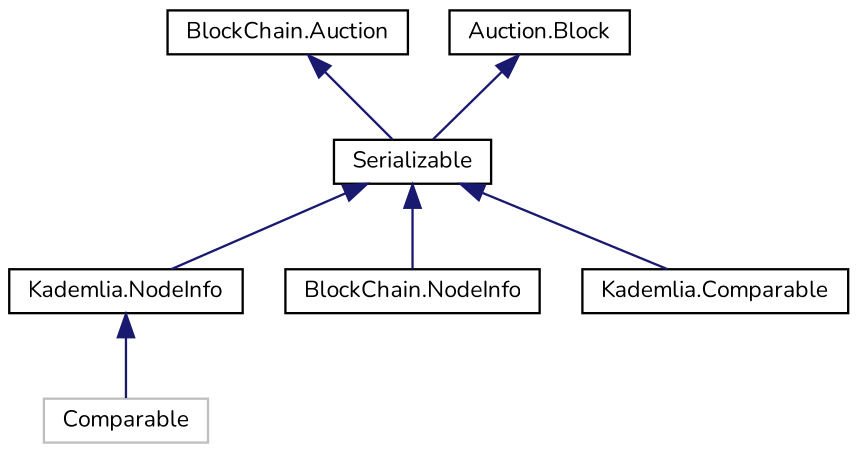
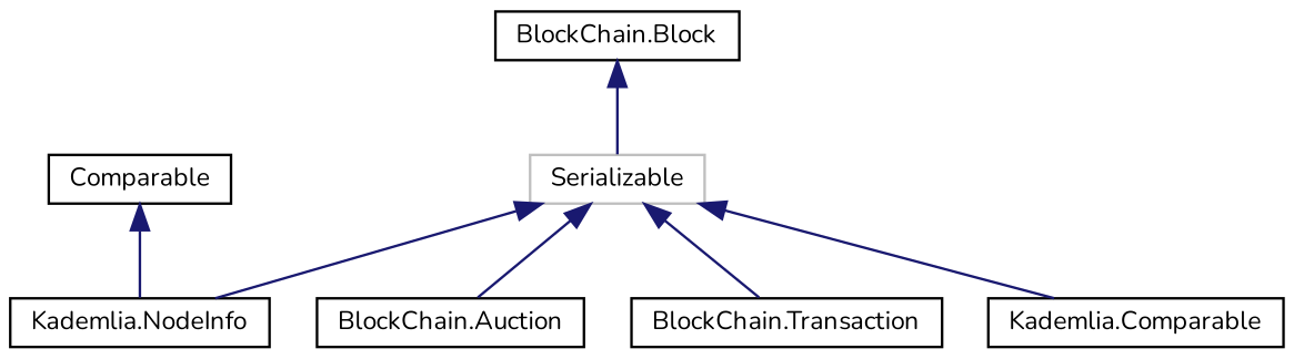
  digraph {
    fontname=Nunito
    rankdir=TB
    node [color=black fillcolor=white fontname=Nunito fontsize=10 shape=record style=filled]
    edge [color=midnightblue dir=back fontname=Nunito fontsize=10 labelfontname=Helvetica labelfontsize=10 style=solid]
-   n1 [color=grey75 height=0.2 label=Comparable width=0.4]
+   n1 [height=0.2 label=Comparable width=0.4]
    n2 [height=0.2 label="Kademlia.NodeInfo" width=0.4]
-   n3 [height=0.2 label=Serializable width=0.4]
+   n3 [color=grey75 height=0.2 label=Serializable width=0.4]
    n4 [height=0.2 label="BlockChain.Auction" width=0.4]
-   n5 [height=0.2 label="BlockChain.NodeInfo" width=0.4]
+   n5 [height=0.2 label="BlockChain.Transaction" width=0.4]
    n6 [height=0.2 label="Kademlia.Comparable" width=0.4]
-   n7 [height=0.2 label="Auction.Block" width=0.4]
-   n2 -> n1
+   n7 [height=0.2 label="BlockChain.Block" width=0.4]
+   n1 -> n2
    n3 -> n2
-   n4 -> n3
+   n3 -> n4
    n3 -> n5
    n3 -> n6
    n7 -> n3
  }
